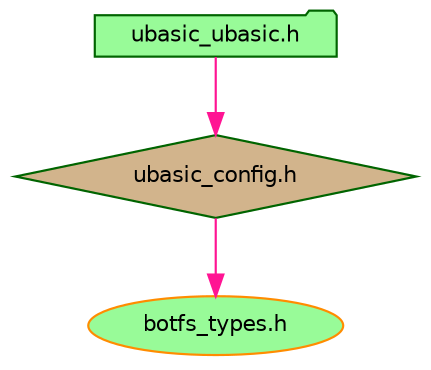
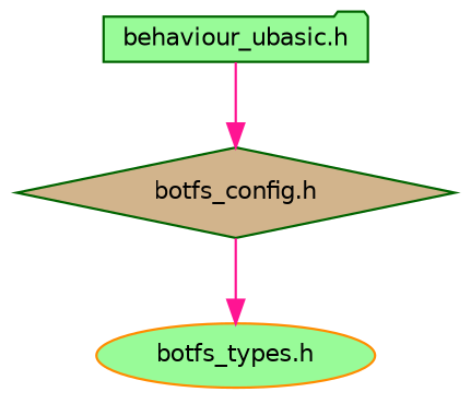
  digraph {
    node [color=darkgreen fillcolor=palegreen fontname=Helvetica fontsize=10 style=filled]
    edge [color=deeppink fontname=Helvetica fontsize=10 labelfontname=Helvetica labelfontsize=10 style=solid]
-   n1 [fontcolor=black height=0.2 label="ubasic_ubasic.h" shape=folder width=0.4]
-   n2 [fillcolor=tan height=0.2 label="ubasic_config.h" shape=diamond width=0.4]
+   n1 [fontcolor=black height=0.2 label="behaviour_ubasic.h" shape=folder width=0.4]
+   n2 [fillcolor=tan height=0.2 label="botfs_config.h" shape=diamond width=0.4]
    n3 [color=darkorange height=0.2 label="botfs_types.h" shape=ellipse width=0.4]
    n1 -> n2
    n2 -> n3
  }
